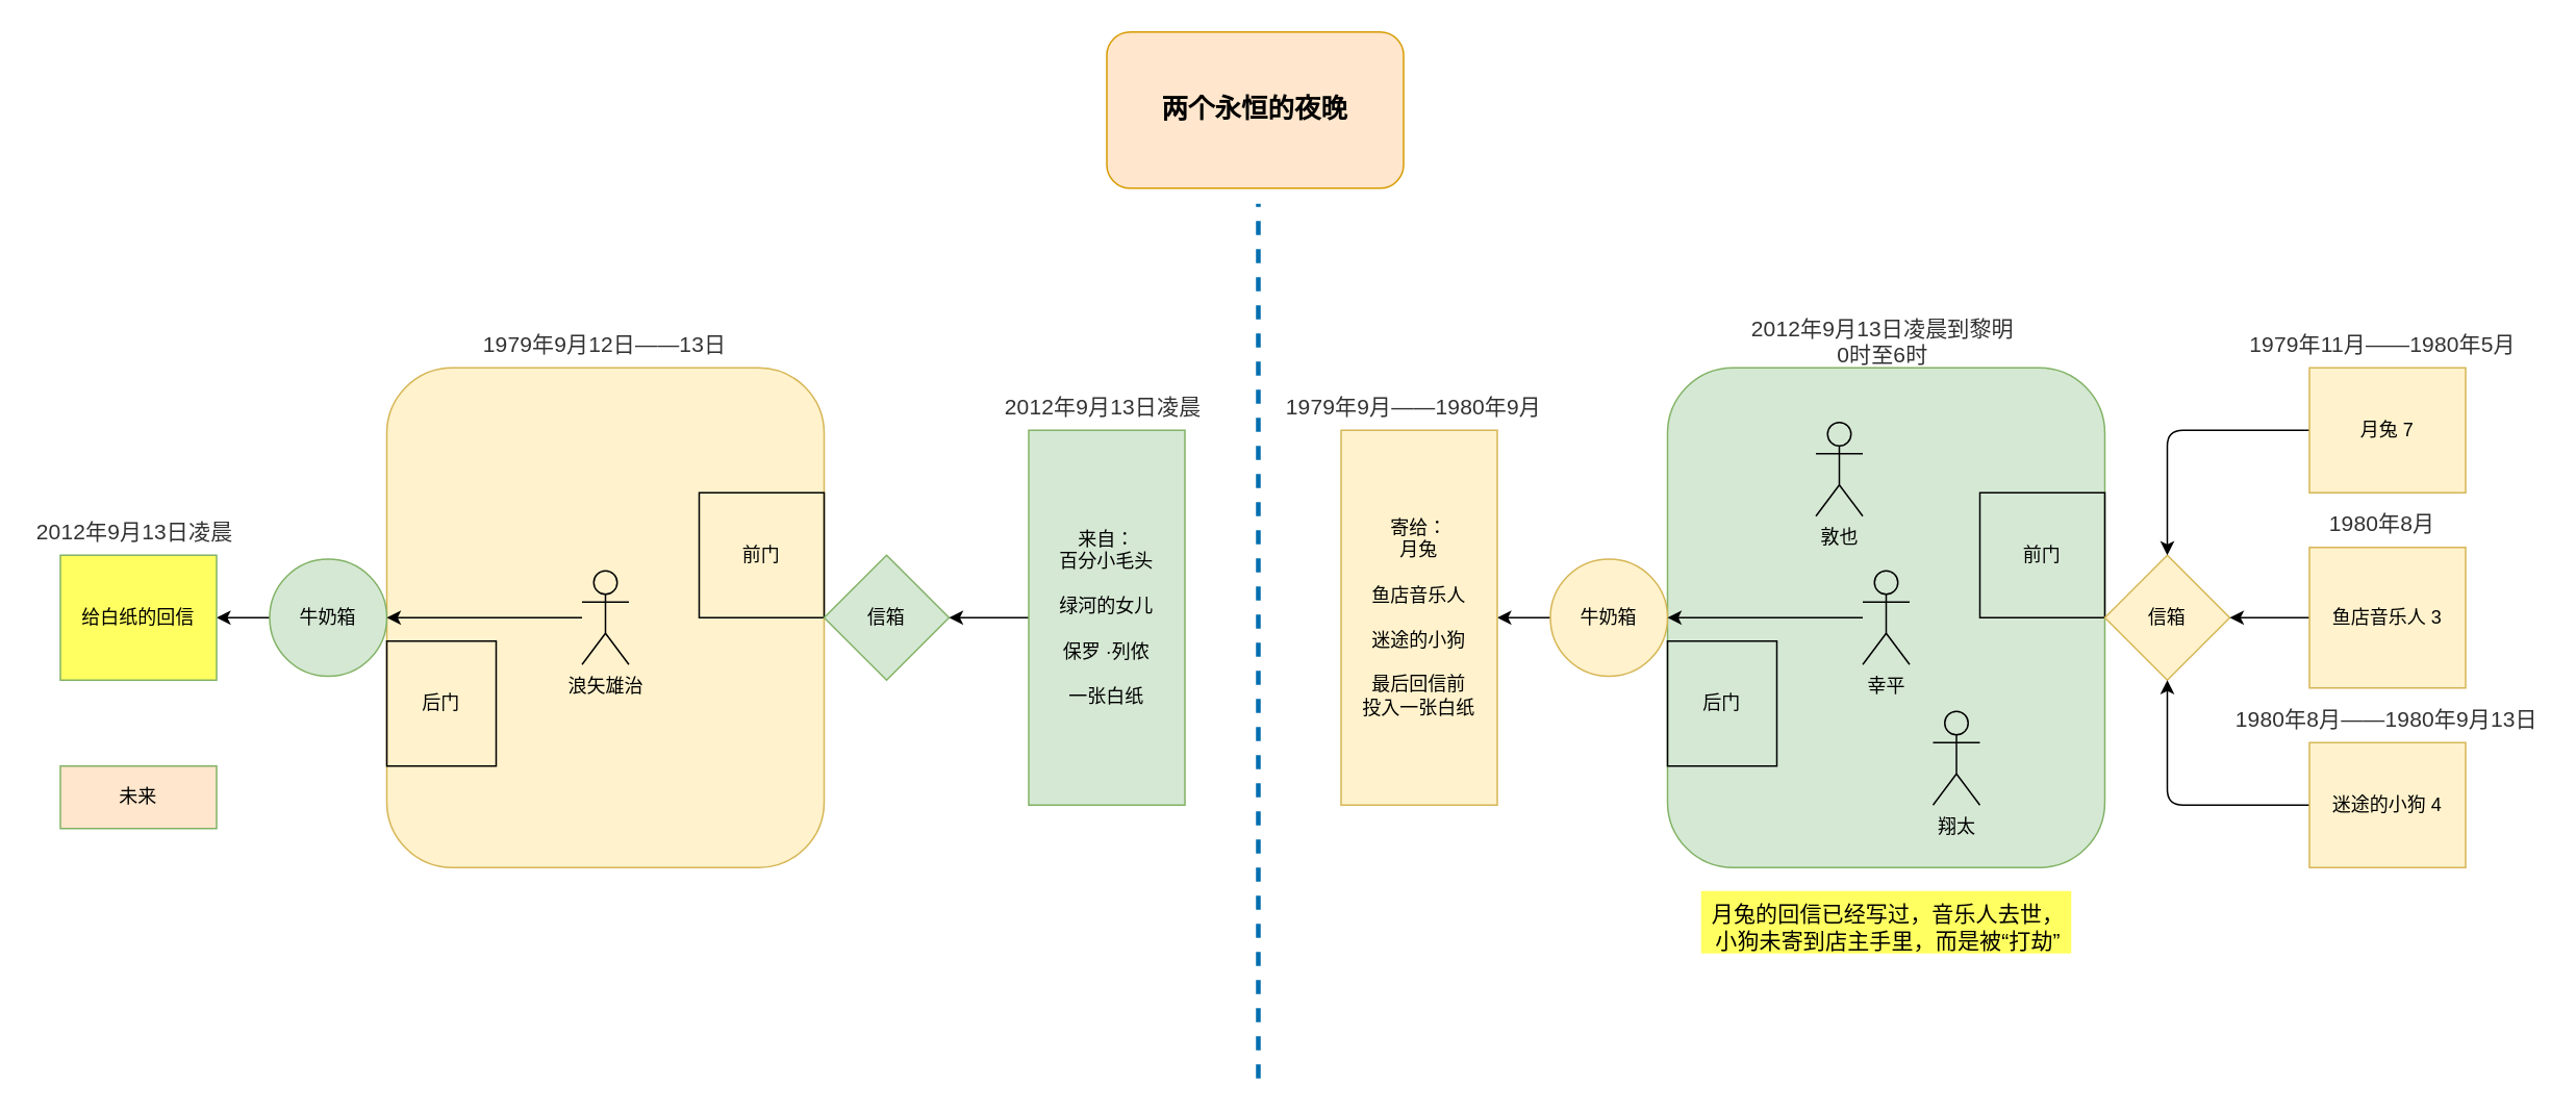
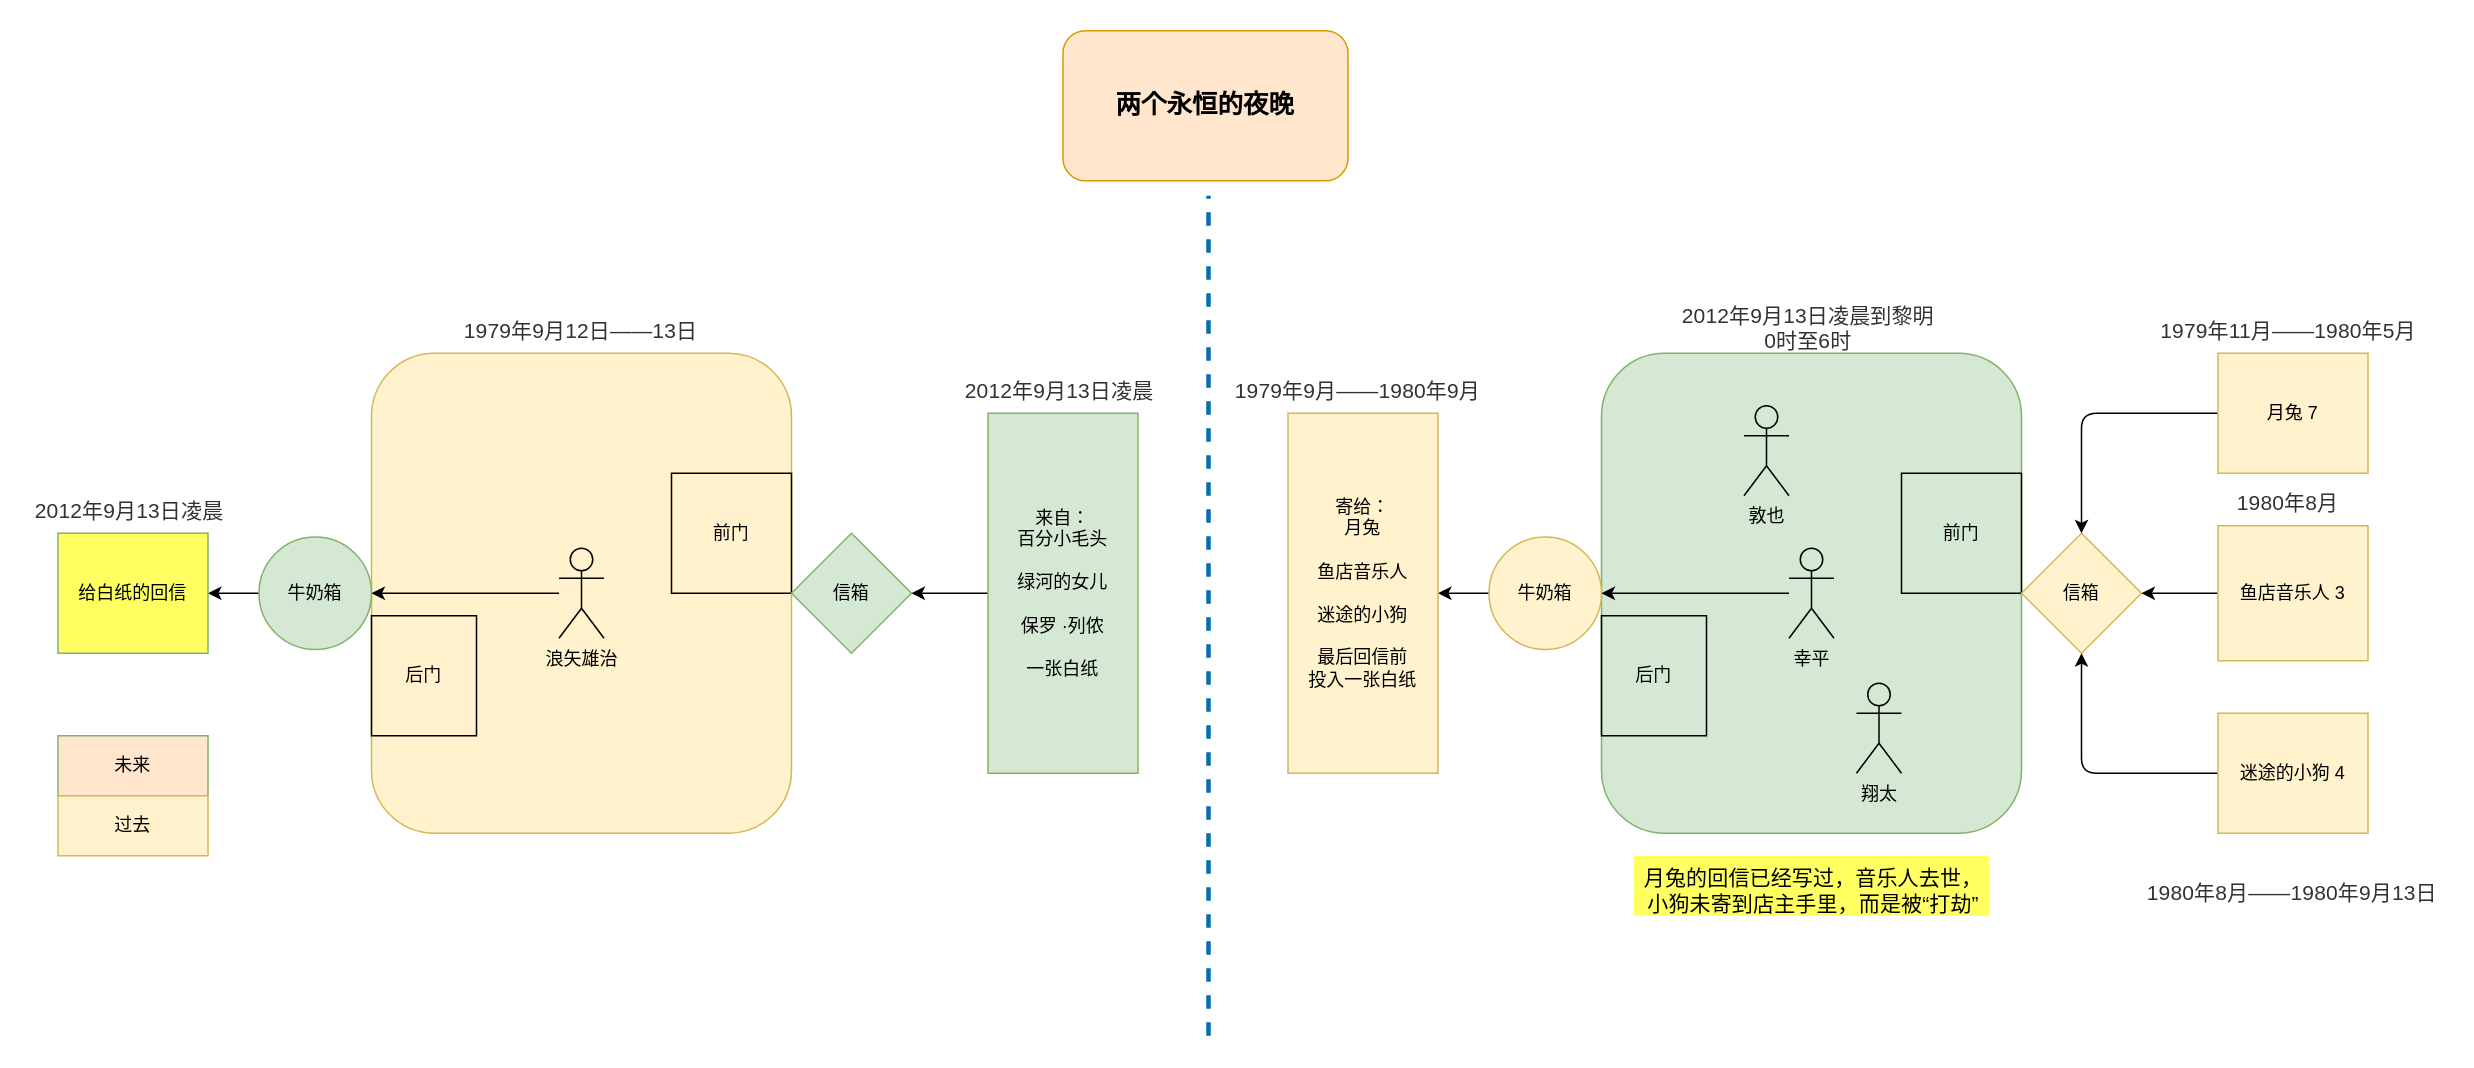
  <mxCell id="0" />
  <mxCell id="1" parent="0" />
  <mxCell id="2" value="" style="rounded=1;whiteSpace=wrap;html=1;fillColor=#fff2cc;strokeColor=#d6b656;" parent="1" vertex="1"><mxGeometry x="247" y="235" width="280" height="320" as="geometry" /></mxCell>
  <mxCell id="3" value="后门" style="rounded=0;whiteSpace=wrap;html=1;fillColor=none;" parent="1" vertex="1"><mxGeometry x="247" y="410" width="70" height="80" as="geometry" /></mxCell>
  <mxCell id="4" style="edgeStyle=none;html=1;entryX=1;entryY=0.5;entryDx=0;entryDy=0;" parent="1" source="5" target="13" edge="1"><mxGeometry relative="1" as="geometry" /></mxCell>
  <mxCell id="5" value="牛奶箱" style="ellipse;whiteSpace=wrap;html=1;aspect=fixed;fillColor=#d5e8d4;strokeColor=#82b366;" parent="1" vertex="1"><mxGeometry x="172" y="357.5" width="75" height="75" as="geometry" /></mxCell>
  <mxCell id="6" value="前门" style="rounded=0;whiteSpace=wrap;html=1;fillColor=none;" parent="1" vertex="1"><mxGeometry x="447" y="315" width="80" height="80" as="geometry" /></mxCell>
  <mxCell id="7" value="信箱" style="rhombus;whiteSpace=wrap;html=1;fillColor=#d5e8d4;strokeColor=#82b366;" parent="1" vertex="1"><mxGeometry x="527" y="355" width="80" height="80" as="geometry" /></mxCell>
  <mxCell id="8" value="&lt;span style=&quot;color: rgb(50 , 50 , 50) ; font-size: 14px ; font-style: normal ; font-weight: 400 ; letter-spacing: 0.1px ; text-indent: 0px ; text-transform: none ; word-spacing: 0px ; background-color: rgb(255 , 255 , 255) ; display: inline ; float: none&quot;&gt;1979年9月12日——13日&lt;/span&gt;" style="text;whiteSpace=wrap;html=1;" parent="1" vertex="1"><mxGeometry x="307" y="205" width="160" height="30" as="geometry" /></mxCell>
  <mxCell id="9" style="edgeStyle=none;html=1;entryX=1;entryY=0.5;entryDx=0;entryDy=0;" parent="1" source="10" target="7" edge="1"><mxGeometry relative="1" as="geometry" /></mxCell>
  <mxCell id="10" value="来自：&lt;br&gt;百分小毛头&lt;br&gt;&lt;br&gt;绿河的女儿&lt;br&gt;&lt;br&gt;保罗 ·列侬&lt;br&gt;&lt;br&gt;一张白纸" style="rounded=0;whiteSpace=wrap;html=1;fillColor=#d5e8d4;strokeColor=#82b366;" parent="1" vertex="1"><mxGeometry x="658" y="275" width="100" height="240" as="geometry" /></mxCell>
  <mxCell id="11" style="edgeStyle=none;html=1;" parent="1" source="12" target="5" edge="1"><mxGeometry relative="1" as="geometry" /></mxCell>
  <mxCell id="12" value="浪矢雄治" style="shape=umlActor;verticalLabelPosition=bottom;verticalAlign=top;html=1;outlineConnect=0;fillColor=none;" parent="1" vertex="1"><mxGeometry x="372" y="365" width="30" height="60" as="geometry" /></mxCell>
  <mxCell id="13" value="给白纸的回信" style="rounded=0;whiteSpace=wrap;html=1;fillColor=#ffff61;strokeColor=#82b366;" parent="1" vertex="1"><mxGeometry x="38" y="355" width="100" height="80" as="geometry" /></mxCell>
  <mxCell id="14" value="" style="rounded=1;whiteSpace=wrap;html=1;fillColor=#d5e8d4;strokeColor=#82b366;" parent="1" vertex="1"><mxGeometry x="1067" y="235" width="280" height="320" as="geometry" /></mxCell>
  <mxCell id="15" value="后门" style="rounded=0;whiteSpace=wrap;html=1;fillColor=none;" parent="1" vertex="1"><mxGeometry x="1067" y="410" width="70" height="80" as="geometry" /></mxCell>
  <mxCell id="16" style="edgeStyle=none;html=1;entryX=1;entryY=0.5;entryDx=0;entryDy=0;" parent="1" source="17" target="24" edge="1"><mxGeometry relative="1" as="geometry" /></mxCell>
  <mxCell id="17" value="牛奶箱" style="ellipse;whiteSpace=wrap;html=1;aspect=fixed;fillColor=#fff2cc;strokeColor=#d6b656;" parent="1" vertex="1"><mxGeometry x="992" y="357.5" width="75" height="75" as="geometry" /></mxCell>
  <mxCell id="18" value="前门" style="rounded=0;whiteSpace=wrap;html=1;fillColor=none;" parent="1" vertex="1"><mxGeometry x="1267" y="315" width="80" height="80" as="geometry" /></mxCell>
  <mxCell id="19" value="信箱" style="rhombus;whiteSpace=wrap;html=1;fillColor=#fff2cc;strokeColor=#d6b656;" parent="1" vertex="1"><mxGeometry x="1347" y="355" width="80" height="80" as="geometry" /></mxCell>
  <mxCell id="20" style="edgeStyle=none;html=1;entryX=1;entryY=0.5;entryDx=0;entryDy=0;" parent="1" source="21" target="19" edge="1"><mxGeometry relative="1" as="geometry" /></mxCell>
  <mxCell id="21" value="鱼店音乐人 3" style="rounded=0;whiteSpace=wrap;html=1;fillColor=#fff2cc;strokeColor=#d6b656;" parent="1" vertex="1"><mxGeometry x="1478" y="350" width="100" height="90" as="geometry" /></mxCell>
  <mxCell id="22" style="edgeStyle=none;html=1;" parent="1" source="23" target="17" edge="1"><mxGeometry relative="1" as="geometry" /></mxCell>
  <mxCell id="23" value="幸平" style="shape=umlActor;verticalLabelPosition=bottom;verticalAlign=top;html=1;outlineConnect=0;fillColor=none;" parent="1" vertex="1"><mxGeometry x="1192" y="365" width="30" height="60" as="geometry" /></mxCell>
  <mxCell id="24" value="寄给：&lt;br&gt;月兔&lt;br&gt;&lt;br&gt;鱼店音乐人&lt;br&gt;&lt;br&gt;迷途的小狗&lt;br&gt;&lt;br&gt;最后回信前&lt;br&gt;投入一张白纸" style="rounded=0;whiteSpace=wrap;html=1;fillColor=#fff2cc;strokeColor=#d6b656;" parent="1" vertex="1"><mxGeometry x="858" y="275" width="100" height="240" as="geometry" /></mxCell>
  <mxCell id="25" value="&lt;span style=&quot;color: rgb(50 , 50 , 50) ; font-size: 14px ; font-style: normal ; font-weight: 400 ; letter-spacing: 0.1px ; text-indent: 0px ; text-transform: none ; word-spacing: 0px ; background-color: rgb(255 , 255 , 255) ; display: inline ; float: none&quot;&gt;2012年9月13日凌晨到黎明&lt;br&gt;&lt;div style=&quot;text-align: center&quot;&gt;&lt;span style=&quot;letter-spacing: 0.1px&quot;&gt;0时至6时&lt;/span&gt;&lt;/div&gt;&lt;/span&gt;" style="text;whiteSpace=wrap;html=1;" parent="1" vertex="1"><mxGeometry x="1119.25" y="195" width="175.5" height="40" as="geometry" /></mxCell>
  <mxCell id="26" value="翔太" style="shape=umlActor;verticalLabelPosition=bottom;verticalAlign=top;html=1;outlineConnect=0;fillColor=none;" parent="1" vertex="1"><mxGeometry x="1237" y="455" width="30" height="60" as="geometry" /></mxCell>
  <mxCell id="27" value="敦也" style="shape=umlActor;verticalLabelPosition=bottom;verticalAlign=top;html=1;outlineConnect=0;fillColor=none;" parent="1" vertex="1"><mxGeometry x="1162" y="270" width="30" height="60" as="geometry" /></mxCell>
  <mxCell id="28" value="&lt;span style=&quot;color: rgb(50 , 50 , 50) ; font-size: 14px ; font-style: normal ; font-weight: 400 ; letter-spacing: 0.1px ; text-indent: 0px ; text-transform: none ; word-spacing: 0px ; background-color: rgb(255 , 255 , 255) ; display: inline ; float: none&quot;&gt;2012年9月13日凌晨&lt;/span&gt;" style="text;whiteSpace=wrap;html=1;" parent="1" vertex="1"><mxGeometry x="640.75" y="245" width="134.5" height="30" as="geometry" /></mxCell>
  <mxCell id="29" value="&lt;span style=&quot;color: rgb(50 , 50 , 50) ; font-size: 14px ; font-style: normal ; font-weight: 400 ; letter-spacing: 0.1px ; text-indent: 0px ; text-transform: none ; word-spacing: 0px ; background-color: rgb(255 , 255 , 255) ; display: inline ; float: none&quot;&gt;2012年9月13日凌晨&lt;/span&gt;" style="text;whiteSpace=wrap;html=1;" parent="1" vertex="1"><mxGeometry x="20.75" y="325" width="134.5" height="30" as="geometry" /></mxCell>
  <mxCell id="30" style="edgeStyle=orthogonalEdgeStyle;html=1;entryX=0.5;entryY=0;entryDx=0;entryDy=0;" parent="1" source="31" target="19" edge="1"><mxGeometry relative="1" as="geometry" /></mxCell>
  <mxCell id="31" value="月兔 7" style="rounded=0;whiteSpace=wrap;html=1;fillColor=#fff2cc;strokeColor=#d6b656;" parent="1" vertex="1"><mxGeometry x="1478" y="235" width="100" height="80" as="geometry" /></mxCell>
  <mxCell id="32" style="edgeStyle=orthogonalEdgeStyle;html=1;entryX=0.5;entryY=1;entryDx=0;entryDy=0;" parent="1" source="33" target="19" edge="1"><mxGeometry relative="1" as="geometry" /></mxCell>
  <mxCell id="33" value="迷途的小狗 4" style="rounded=0;whiteSpace=wrap;html=1;fillColor=#fff2cc;strokeColor=#d6b656;" parent="1" vertex="1"><mxGeometry x="1478" y="475" width="100" height="80" as="geometry" /></mxCell>
  <mxCell id="34" value="&lt;span style=&quot;color: rgb(50 , 50 , 50) ; font-size: 14px ; font-style: normal ; font-weight: 400 ; letter-spacing: 0.1px ; text-indent: 0px ; text-transform: none ; word-spacing: 0px ; background-color: rgb(255 , 255 , 255) ; display: inline ; float: none&quot;&gt;1979年11月——1980年5月&lt;/span&gt;" style="text;whiteSpace=wrap;html=1;" parent="1" vertex="1"><mxGeometry x="1438" y="205" width="174.5" height="30" as="geometry" /></mxCell>
  <mxCell id="35" value="&lt;span style=&quot;color: rgb(50 , 50 , 50) ; font-size: 14px ; font-style: normal ; font-weight: 400 ; letter-spacing: 0.1px ; text-indent: 0px ; text-transform: none ; word-spacing: 0px ; background-color: rgb(255 , 255 , 255) ; display: inline ; float: none&quot;&gt;1980年8月&lt;/span&gt;" style="text;whiteSpace=wrap;html=1;" parent="1" vertex="1"><mxGeometry x="1489.37" y="320" width="77.25" height="30" as="geometry" /></mxCell>
- <mxCell id="36" value="&lt;span style=&quot;color: rgb(50 , 50 , 50) ; font-size: 14px ; font-style: normal ; font-weight: 400 ; letter-spacing: 0.1px ; text-indent: 0px ; text-transform: none ; word-spacing: 0px ; background-color: rgb(255 , 255 , 255) ; display: inline ; float: none&quot;&gt;1980年8月——&lt;/span&gt;&lt;span style=&quot;color: rgb(50 , 50 , 50) ; font-size: 14px ; letter-spacing: 0.1px ; background-color: rgb(255 , 255 , 255)&quot;&gt;1980年9月13日&lt;/span&gt;" style="text;whiteSpace=wrap;html=1;" parent="1" vertex="1"><mxGeometry x="1429.37" y="445" width="197.25" height="30" as="geometry" /></mxCell>
+ <mxCell id="36" value="&lt;span style=&quot;color: rgb(50 , 50 , 50) ; font-size: 14px ; font-style: normal ; font-weight: 400 ; letter-spacing: 0.1px ; text-indent: 0px ; text-transform: none ; word-spacing: 0px ; background-color: rgb(255 , 255 , 255) ; display: inline ; float: none&quot;&gt;1980年8月——&lt;/span&gt;&lt;span style=&quot;color: rgb(50 , 50 , 50) ; font-size: 14px ; letter-spacing: 0.1px ; background-color: rgb(255 , 255 , 255)&quot;&gt;1980年9月13日&lt;/span&gt;" style="text;whiteSpace=wrap;html=1;" parent="1" vertex="1"><mxGeometry x="1429.37" y="580" width="197.25" height="30" as="geometry" /></mxCell>
  <mxCell id="37" value="&lt;span style=&quot;color: rgb(50 , 50 , 50) ; font-size: 14px ; font-style: normal ; font-weight: 400 ; letter-spacing: 0.1px ; text-indent: 0px ; text-transform: none ; word-spacing: 0px ; background-color: rgb(255 , 255 , 255) ; display: inline ; float: none&quot;&gt;1979年9月——1980年9月&lt;/span&gt;" style="text;whiteSpace=wrap;html=1;" parent="1" vertex="1"><mxGeometry x="820.75" y="245" width="174.5" height="30" as="geometry" /></mxCell>
  <mxCell id="38" value="未来" style="rounded=0;whiteSpace=wrap;html=1;fillColor=#ffe6cc;strokeColor=#82b366;" parent="1" vertex="1"><mxGeometry x="38" y="490" width="100" height="40" as="geometry" /></mxCell>
+ <mxCell id="39" value="过去" style="rounded=0;whiteSpace=wrap;html=1;fillColor=#fff2cc;strokeColor=#d6b656;" parent="1" vertex="1"><mxGeometry x="38" y="530" width="100" height="40" as="geometry" /></mxCell>
  <mxCell id="40" value="" style="endArrow=none;html=1;fillColor=#1ba1e2;strokeColor=#006EAF;strokeWidth=3;dashed=1;" parent="1" edge="1"><mxGeometry width="50" height="50" relative="1" as="geometry"><mxPoint x="805" y="690" as="sourcePoint" /><mxPoint x="805" y="130" as="targetPoint" /></mxGeometry></mxCell>
  <mxCell id="41" value="&lt;div style=&quot;text-align: center&quot;&gt;&lt;font&gt;&lt;span style=&quot;font-size: 14px; letter-spacing: 0.1px;&quot;&gt;月兔的回信已经写过，音乐人去世，小狗未寄到店主手里，而是被“打劫”&lt;/span&gt;&lt;/font&gt;&lt;/div&gt;" style="text;whiteSpace=wrap;html=1;fillColor=#FFFF61;gradientColor=none;strokeColor=none;labelBackgroundColor=none;fontColor=default;" parent="1" vertex="1"><mxGeometry x="1088.5" y="570" width="237" height="40" as="geometry" /></mxCell>
  <mxCell id="42" value="两个永恒的夜晚" style="rounded=1;whiteSpace=wrap;html=1;labelBackgroundColor=none;strokeColor=#d79b00;fillColor=#ffe6cc;fontSize=17;fontStyle=1" parent="1" vertex="1"><mxGeometry x="708" y="20" width="190" height="100" as="geometry" /></mxCell>
